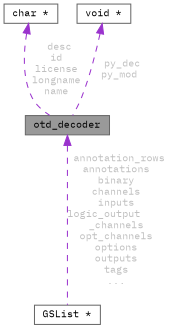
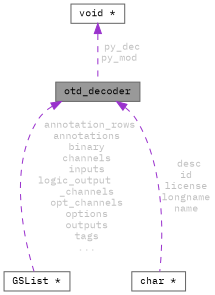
  digraph {
    fontname="IBM Plex Mono"
    node [color=gray40 fillcolor=white fontname="IBM Plex Mono" fontsize=10 shape=box style=filled]
    edge [color=darkorchid3 dir=back fontcolor=grey fontname="IBM Plex Mono" fontsize=10 labelfontname=Helvetica labelfontsize=10 style=dashed]
    n1 [fillcolor=grey60 fontcolor=black height=0.2 label=otd_decoder width=0.4]
    n2 [height=0.2 label="GSList *" width=0.4]
    n3 [height=0.2 label="char *" width=0.4]
    n4 [height=0.2 label="void *" width=0.4]
    n1 -> n2 [label=" annotation_rows\nannotations\nbinary\nchannels\ninputs\nlogic_output\l_channels\nopt_channels\noptions\noutputs\ntags\n..."]
-   n3 -> n1 [label=" desc\nid\nlicense\nlongname\nname"]
+   n1 -> n3 [label=" desc\nid\nlicense\nlongname\nname"]
    n4 -> n1 [label=" py_dec\npy_mod"]
  }
